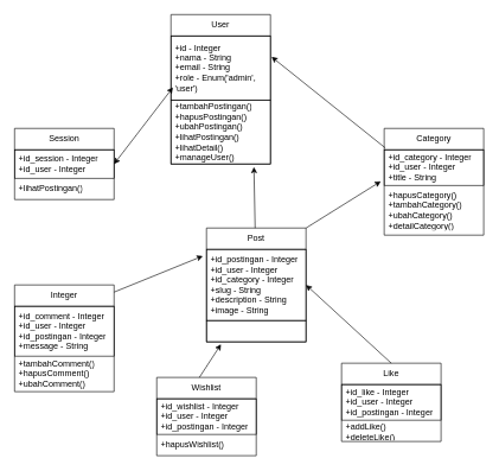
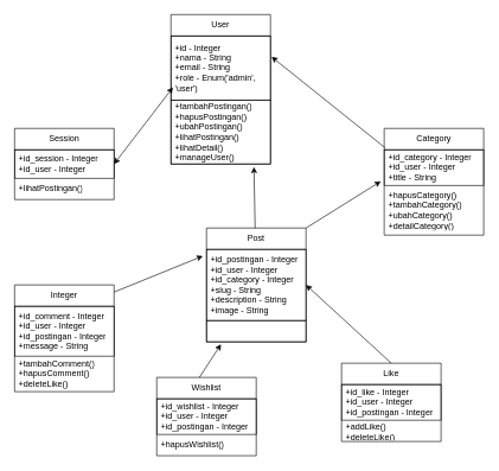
  <mxCell id="0" />
  <mxCell id="1" parent="0" />
  <mxCell id="2" value="User" style="swimlane;fontStyle=0;childLayout=stackLayout;horizontal=1;startSize=30;horizontalStack=0;resizeParent=1;resizeParentMax=0;resizeLast=0;collapsible=1;marginBottom=0;whiteSpace=wrap;html=1;" vertex="1" parent="1"><mxGeometry x="240" y="20" width="140" height="210" as="geometry" /></mxCell>
  <mxCell id="3" value="+id - Integer&lt;br&gt;+nama - String&lt;br&gt;+email - String&lt;br&gt;+role - Enum('admin', 'user')" style="text;strokeColor=default;fillColor=none;align=left;verticalAlign=middle;spacingLeft=4;spacingRight=4;overflow=hidden;points=[[0,0.5],[1,0.5]];portConstraint=eastwest;rotatable=0;whiteSpace=wrap;html=1;" vertex="1" parent="2"><mxGeometry y="30" width="140" height="90" as="geometry" /></mxCell>
  <mxCell id="4" value="+tambahPostingan()&lt;br&gt;+hapusPostingan()&lt;br&gt;+ubahPostingan()&lt;br&gt;+lihatPostingan()&lt;br&gt;+lihatDetail()&lt;br&gt;+manageUser()" style="text;strokeColor=default;fillColor=none;align=left;verticalAlign=middle;spacingLeft=4;spacingRight=4;overflow=hidden;points=[[0,0.5],[1,0.5]];portConstraint=eastwest;rotatable=0;whiteSpace=wrap;html=1;" vertex="1" parent="2"><mxGeometry y="120" width="140" height="90" as="geometry" /></mxCell>
  <mxCell id="5" value="Post" style="swimlane;fontStyle=0;childLayout=stackLayout;horizontal=1;startSize=30;horizontalStack=0;resizeParent=1;resizeParentMax=0;resizeLast=0;collapsible=1;marginBottom=0;whiteSpace=wrap;html=1;" vertex="1" parent="1"><mxGeometry x="290" y="320" width="140" height="160" as="geometry" /></mxCell>
  <mxCell id="6" value="+id_postingan - Integer&lt;br&gt;+id_user - Integer&lt;br&gt;+id_category - Integer&lt;br&gt;+slug - String&lt;br&gt;+description - String&lt;br&gt;+image - String" style="text;strokeColor=default;fillColor=none;align=left;verticalAlign=middle;spacingLeft=4;spacingRight=4;overflow=hidden;points=[[0,0.5],[1,0.5]];portConstraint=eastwest;rotatable=0;whiteSpace=wrap;html=1;" vertex="1" parent="5"><mxGeometry y="30" width="140" height="100" as="geometry" /></mxCell>
  <mxCell id="7" value="" style="text;strokeColor=default;fillColor=none;align=left;verticalAlign=middle;spacingLeft=4;spacingRight=4;overflow=hidden;points=[[0,0.5],[1,0.5]];portConstraint=eastwest;rotatable=0;whiteSpace=wrap;html=1;" vertex="1" parent="5"><mxGeometry y="130" width="140" height="30" as="geometry" /></mxCell>
  <mxCell id="8" value="Session" style="swimlane;fontStyle=0;childLayout=stackLayout;horizontal=1;startSize=30;horizontalStack=0;resizeParent=1;resizeParentMax=0;resizeLast=0;collapsible=1;marginBottom=0;whiteSpace=wrap;html=1;" vertex="1" parent="1"><mxGeometry x="20" y="180" width="140" height="100" as="geometry" /></mxCell>
  <mxCell id="9" value="+id_session - Integer&lt;br&gt;+id_user - Integer" style="text;strokeColor=default;fillColor=none;align=left;verticalAlign=middle;spacingLeft=4;spacingRight=4;overflow=hidden;points=[[0,0.5],[1,0.5]];portConstraint=eastwest;rotatable=0;whiteSpace=wrap;html=1;" vertex="1" parent="8"><mxGeometry y="30" width="140" height="40" as="geometry" /></mxCell>
  <mxCell id="10" value="+lihatPostingan()" style="text;strokeColor=none;fillColor=none;align=left;verticalAlign=middle;spacingLeft=4;spacingRight=4;overflow=hidden;points=[[0,0.5],[1,0.5]];portConstraint=eastwest;rotatable=0;whiteSpace=wrap;html=1;" vertex="1" parent="8"><mxGeometry y="70" width="140" height="30" as="geometry" /></mxCell>
  <mxCell id="11" value="Category" style="swimlane;fontStyle=0;childLayout=stackLayout;horizontal=1;startSize=30;horizontalStack=0;resizeParent=1;resizeParentMax=0;resizeLast=0;collapsible=1;marginBottom=0;whiteSpace=wrap;html=1;" vertex="1" parent="1"><mxGeometry x="540" y="180" width="140" height="150" as="geometry" /></mxCell>
  <mxCell id="12" value="+id_category - Integer&lt;br&gt;+id_user - Integer&lt;br&gt;+title - String" style="text;strokeColor=default;fillColor=none;align=left;verticalAlign=middle;spacingLeft=4;spacingRight=4;overflow=hidden;points=[[0,0.5],[1,0.5]];portConstraint=eastwest;rotatable=0;whiteSpace=wrap;html=1;" vertex="1" parent="11"><mxGeometry y="30" width="140" height="50" as="geometry" /></mxCell>
  <mxCell id="13" value="+hapusCategory()&lt;br&gt;+tambahCategory()&lt;br&gt;+ubahCategory()&lt;br&gt;+detailCategory()" style="text;strokeColor=none;fillColor=none;align=left;verticalAlign=middle;spacingLeft=4;spacingRight=4;overflow=hidden;points=[[0,0.5],[1,0.5]];portConstraint=eastwest;rotatable=0;whiteSpace=wrap;html=1;" vertex="1" parent="11"><mxGeometry y="80" width="140" height="70" as="geometry" /></mxCell>
  <mxCell id="14" value="Integer" style="swimlane;fontStyle=0;childLayout=stackLayout;horizontal=1;startSize=30;horizontalStack=0;resizeParent=1;resizeParentMax=0;resizeLast=0;collapsible=1;marginBottom=0;whiteSpace=wrap;html=1;" vertex="1" parent="1"><mxGeometry x="20" y="400" width="140" height="150" as="geometry" /></mxCell>
  <mxCell id="15" value="+id_comment - Integer&lt;br&gt;+id_user - Integer&lt;br&gt;+id_postingan - Integer&lt;br&gt;+message - String" style="text;strokeColor=default;fillColor=none;align=left;verticalAlign=middle;spacingLeft=4;spacingRight=4;overflow=hidden;points=[[0,0.5],[1,0.5]];portConstraint=eastwest;rotatable=0;whiteSpace=wrap;html=1;" vertex="1" parent="14"><mxGeometry y="30" width="140" height="70" as="geometry" /></mxCell>
- <mxCell id="16" value="+tambahComment()&lt;br&gt;+hapusComment()&lt;br&gt;+ubahComment()" style="text;strokeColor=none;fillColor=none;align=left;verticalAlign=middle;spacingLeft=4;spacingRight=4;overflow=hidden;points=[[0,0.5],[1,0.5]];portConstraint=eastwest;rotatable=0;whiteSpace=wrap;html=1;" vertex="1" parent="14"><mxGeometry y="100" width="140" height="50" as="geometry" /></mxCell>
+ <mxCell id="16" value="+tambahComment()&lt;br&gt;+hapusComment()&lt;br&gt;+deleteLike()" style="text;strokeColor=none;fillColor=none;align=left;verticalAlign=middle;spacingLeft=4;spacingRight=4;overflow=hidden;points=[[0,0.5],[1,0.5]];portConstraint=eastwest;rotatable=0;whiteSpace=wrap;html=1;" vertex="1" parent="14"><mxGeometry y="100" width="140" height="50" as="geometry" /></mxCell>
  <mxCell id="17" value="Wishlist" style="swimlane;fontStyle=0;childLayout=stackLayout;horizontal=1;startSize=30;horizontalStack=0;resizeParent=1;resizeParentMax=0;resizeLast=0;collapsible=1;marginBottom=0;whiteSpace=wrap;html=1;" vertex="1" parent="1"><mxGeometry x="220" y="530" width="140" height="110" as="geometry" /></mxCell>
  <mxCell id="18" value="+id_wishlist - Integer&lt;br&gt;+id_user - Integer&lt;br&gt;+id_postingan - Integer" style="text;strokeColor=default;fillColor=none;align=left;verticalAlign=middle;spacingLeft=4;spacingRight=4;overflow=hidden;points=[[0,0.5],[1,0.5]];portConstraint=eastwest;rotatable=0;whiteSpace=wrap;html=1;" vertex="1" parent="17"><mxGeometry y="30" width="140" height="50" as="geometry" /></mxCell>
  <mxCell id="19" value="+hapusWishlist()" style="text;strokeColor=none;fillColor=none;align=left;verticalAlign=middle;spacingLeft=4;spacingRight=4;overflow=hidden;points=[[0,0.5],[1,0.5]];portConstraint=eastwest;rotatable=0;whiteSpace=wrap;html=1;" vertex="1" parent="17"><mxGeometry y="80" width="140" height="30" as="geometry" /></mxCell>
  <mxCell id="20" value="Like" style="swimlane;fontStyle=0;childLayout=stackLayout;horizontal=1;startSize=30;horizontalStack=0;resizeParent=1;resizeParentMax=0;resizeLast=0;collapsible=1;marginBottom=0;whiteSpace=wrap;html=1;" vertex="1" parent="1"><mxGeometry x="480" y="510" width="140" height="110" as="geometry" /></mxCell>
  <mxCell id="21" value="+id_like - Integer&lt;br&gt;+id_user - Integer&lt;br&gt;+id_postingan - Integer" style="text;strokeColor=default;fillColor=none;align=left;verticalAlign=middle;spacingLeft=4;spacingRight=4;overflow=hidden;points=[[0,0.5],[1,0.5]];portConstraint=eastwest;rotatable=0;whiteSpace=wrap;html=1;" vertex="1" parent="20"><mxGeometry y="30" width="140" height="50" as="geometry" /></mxCell>
  <mxCell id="22" value="+addLike()&lt;br&gt;+deleteLike()" style="text;strokeColor=none;fillColor=none;align=left;verticalAlign=middle;spacingLeft=4;spacingRight=4;overflow=hidden;points=[[0,0.5],[1,0.5]];portConstraint=eastwest;rotatable=0;whiteSpace=wrap;html=1;" vertex="1" parent="20"><mxGeometry y="80" width="140" height="30" as="geometry" /></mxCell>
  <mxCell id="23" value="" style="endArrow=classic;startArrow=classic;html=1;rounded=0;exitX=1;exitY=0.5;exitDx=0;exitDy=0;entryX=0.02;entryY=0.804;entryDx=0;entryDy=0;entryPerimeter=0;" edge="1" parent="1" source="9" target="3"><mxGeometry width="50" height="50" relative="1" as="geometry"><mxPoint x="280" y="360" as="sourcePoint" /><mxPoint x="330" y="310" as="targetPoint" /></mxGeometry></mxCell>
  <mxCell id="24" value="" style="endArrow=classic;html=1;rounded=0;entryX=-0.034;entryY=0.888;entryDx=0;entryDy=0;entryPerimeter=0;exitX=1;exitY=0;exitDx=0;exitDy=0;" edge="1" parent="1" source="5" target="12"><mxGeometry width="50" height="50" relative="1" as="geometry"><mxPoint x="430" y="393.4" as="sourcePoint" /><mxPoint x="536.36" y="220" as="targetPoint" /></mxGeometry></mxCell>
  <mxCell id="25" value="" style="endArrow=classic;html=1;rounded=0;entryX=0.834;entryY=1.047;entryDx=0;entryDy=0;entryPerimeter=0;" edge="1" parent="1" source="5" target="4"><mxGeometry width="50" height="50" relative="1" as="geometry"><mxPoint x="402" y="544" as="sourcePoint" /><mxPoint x="350" y="230" as="targetPoint" /></mxGeometry></mxCell>
  <mxCell id="26" value="" style="endArrow=classic;html=1;rounded=0;exitX=1;exitY=0.067;exitDx=0;exitDy=0;exitPerimeter=0;entryX=-0.037;entryY=0.094;entryDx=0;entryDy=0;entryPerimeter=0;" edge="1" parent="1" source="14" target="6"><mxGeometry width="50" height="50" relative="1" as="geometry"><mxPoint x="280" y="440" as="sourcePoint" /><mxPoint x="330" y="390" as="targetPoint" /></mxGeometry></mxCell>
  <mxCell id="27" value="" style="endArrow=classic;html=1;rounded=0;entryX=0.146;entryY=1.113;entryDx=0;entryDy=0;entryPerimeter=0;" edge="1" parent="1" target="7"><mxGeometry width="50" height="50" relative="1" as="geometry"><mxPoint x="280" y="530" as="sourcePoint" /><mxPoint x="330" y="480" as="targetPoint" /></mxGeometry></mxCell>
  <mxCell id="28" value="" style="endArrow=classic;html=1;rounded=0;entryX=1;entryY=0.5;entryDx=0;entryDy=0;exitX=0.5;exitY=0;exitDx=0;exitDy=0;" edge="1" parent="1" source="20" target="6"><mxGeometry width="50" height="50" relative="1" as="geometry"><mxPoint x="280" y="530" as="sourcePoint" /><mxPoint x="330" y="480" as="targetPoint" /></mxGeometry></mxCell>
  <mxCell id="29" value="" style="endArrow=classic;html=1;rounded=0;entryX=1.011;entryY=0.327;entryDx=0;entryDy=0;exitX=0.011;exitY=-0.052;exitDx=0;exitDy=0;exitPerimeter=0;entryPerimeter=0;" edge="1" parent="1" source="12" target="3"><mxGeometry width="50" height="50" relative="1" as="geometry"><mxPoint x="380" y="95" as="sourcePoint" /><mxPoint x="558.74" y="180" as="targetPoint" /></mxGeometry></mxCell>
